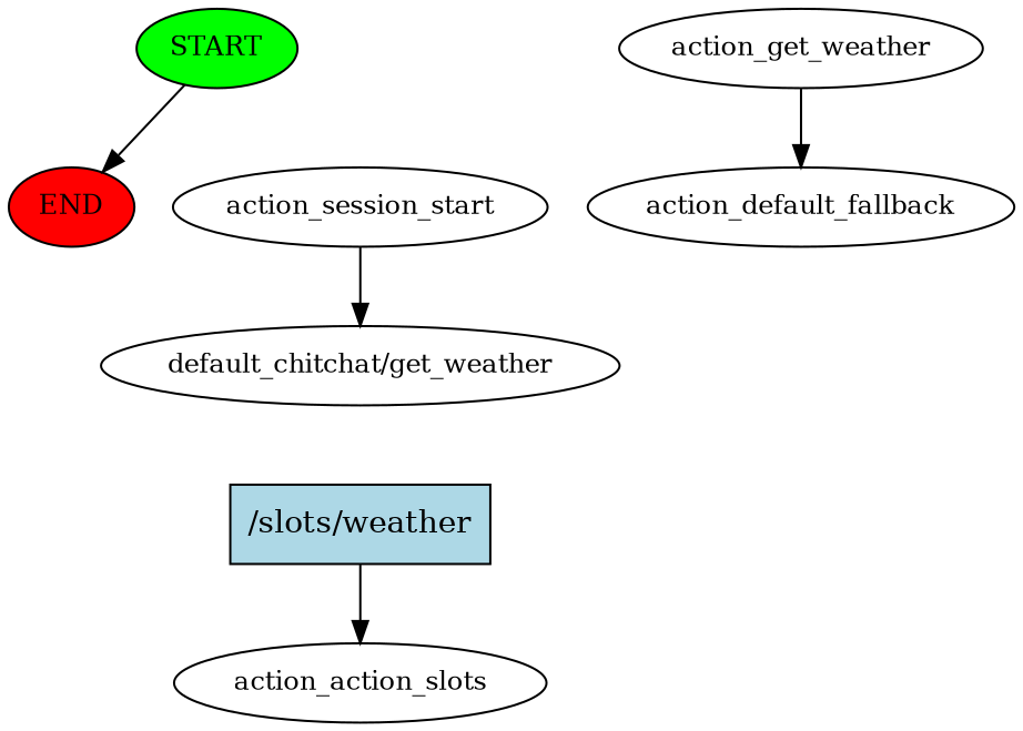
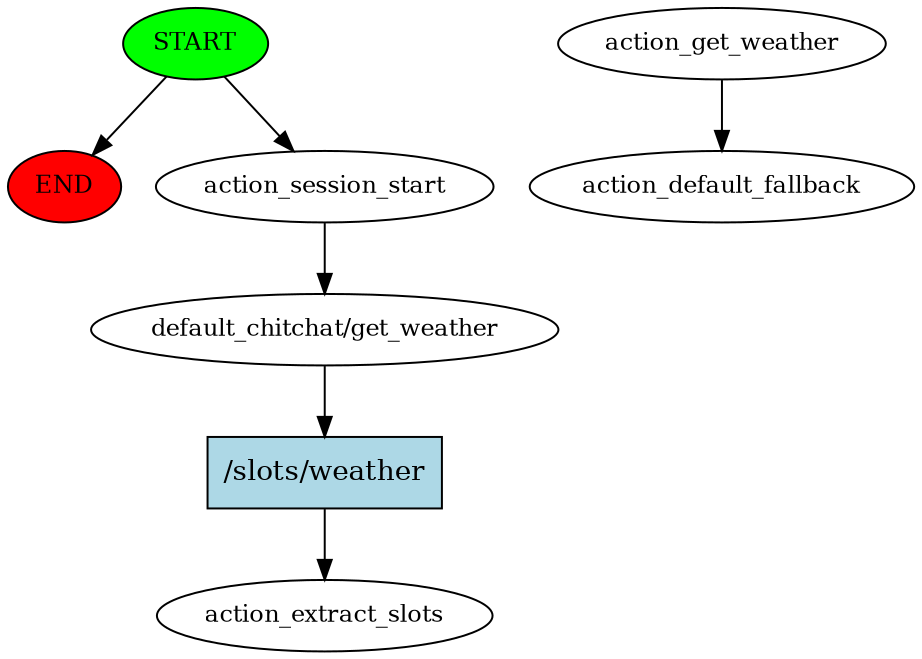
  digraph {
    node [fontsize=12]
    n1 [fillcolor=green label=START style=filled]
    n2 [fillcolor=red label=END style=filled]
    n3 [label=action_session_start]
    n4 [label="default_chitchat/get_weather"]
    n5 [fillcolor=lightblue label="/slots/weather" shape=rect style=filled fontsize=""]
-   n6 [label=action_action_slots]
+   n6 [label=action_extract_slots]
    n7 [label=action_get_weather]
    n8 [label=action_default_fallback]
    n1 -> n2
+   n1 -> n3
    n3 -> n4
+   n4 -> n5
    n5 -> n6
    n7 -> n8
  }
